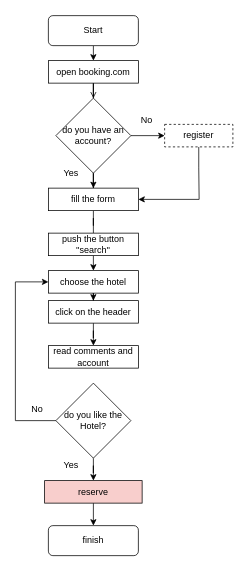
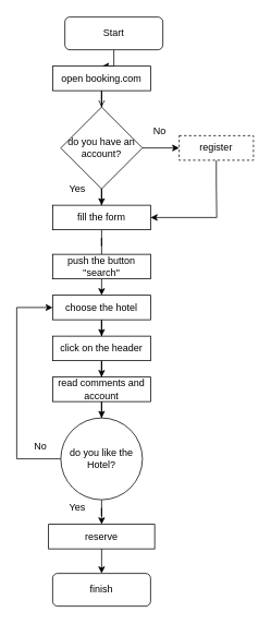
  <mxCell id="0" />
  <mxCell id="1" parent="0" />
  <mxCell id="2" style="edgeStyle=orthogonalEdgeStyle;rounded=0;orthogonalLoop=1;jettySize=auto;html=1;" edge="1" parent="1" source="3"><mxGeometry relative="1" as="geometry"><mxPoint x="124" y="80" as="targetPoint" /></mxGeometry></mxCell>
- <mxCell id="3" value="Start" style="rounded=1;whiteSpace=wrap;html=1;" vertex="1" parent="1"><mxGeometry x="64" y="20" width="120" height="40" as="geometry" /></mxCell>
+ <mxCell id="3" value="Start" style="rounded=1;whiteSpace=wrap;html=1;" vertex="1" parent="1"><mxGeometry x="79" y="20" width="120" height="40" as="geometry" /></mxCell>
  <mxCell id="4" style="edgeStyle=orthogonalEdgeStyle;rounded=0;orthogonalLoop=1;jettySize=auto;html=1;entryX=0.5;entryY=0;entryDx=0;entryDy=0;endArrow=open;" edge="1" parent="1" source="5" target="8"><mxGeometry relative="1" as="geometry" /></mxCell>
  <mxCell id="5" value="open booking.com" style="rounded=0;whiteSpace=wrap;html=1;" vertex="1" parent="1"><mxGeometry x="64" y="80" width="120" height="30" as="geometry" /></mxCell>
  <mxCell id="6" style="edgeStyle=orthogonalEdgeStyle;rounded=0;orthogonalLoop=1;jettySize=auto;html=1;" edge="1" parent="1" source="8" target="14"><mxGeometry relative="1" as="geometry"><mxPoint x="124" y="260" as="targetPoint" /></mxGeometry></mxCell>
  <mxCell id="7" style="edgeStyle=orthogonalEdgeStyle;rounded=0;orthogonalLoop=1;jettySize=auto;html=1;" edge="1" parent="1" source="8" target="12"><mxGeometry relative="1" as="geometry"><mxPoint x="220" y="180" as="targetPoint" /></mxGeometry></mxCell>
  <mxCell id="8" value="do you have an account?" style="rhombus;whiteSpace=wrap;html=1;" vertex="1" parent="1"><mxGeometry x="74" y="130" width="100" height="100" as="geometry" /></mxCell>
  <mxCell id="9" value="Yes" style="text;html=1;align=center;verticalAlign=middle;resizable=0;points=[];autosize=1;" vertex="1" parent="1"><mxGeometry x="74" y="220" width="40" height="20" as="geometry" /></mxCell>
  <mxCell id="10" value="No" style="text;html=1;align=center;verticalAlign=middle;resizable=0;points=[];autosize=1;" vertex="1" parent="1"><mxGeometry x="180" y="150" width="30" height="20" as="geometry" /></mxCell>
  <mxCell id="11" style="edgeStyle=orthogonalEdgeStyle;rounded=0;orthogonalLoop=1;jettySize=auto;html=1;" edge="1" parent="1" source="12" target="14"><mxGeometry relative="1" as="geometry"><mxPoint x="170" y="280" as="targetPoint" /><Array as="points"><mxPoint x="265" y="223" /><mxPoint x="265" y="265" /></Array></mxGeometry></mxCell>
  <mxCell id="12" value="register" style="rounded=0;whiteSpace=wrap;html=1;dashed=1;" vertex="1" parent="1"><mxGeometry x="219" y="165" width="91" height="30" as="geometry" /></mxCell>
  <mxCell id="13" style="edgeStyle=orthogonalEdgeStyle;rounded=0;orthogonalLoop=1;jettySize=auto;html=1;entryX=0.5;entryY=0;entryDx=0;entryDy=0;endArrow=none;" edge="1" parent="1" source="14" target="16"><mxGeometry relative="1" as="geometry" /></mxCell>
  <mxCell id="14" value="fill the form" style="rounded=0;whiteSpace=wrap;html=1;" vertex="1" parent="1"><mxGeometry x="64" y="250" width="120" height="30" as="geometry" /></mxCell>
  <mxCell id="15" style="edgeStyle=orthogonalEdgeStyle;rounded=0;orthogonalLoop=1;jettySize=auto;html=1;entryX=0.5;entryY=0;entryDx=0;entryDy=0;" edge="1" parent="1" source="16" target="18"><mxGeometry relative="1" as="geometry"><Array as="points"><mxPoint x="124" y="360" /></Array></mxGeometry></mxCell>
  <mxCell id="16" value="push the button ''search''" style="rounded=0;whiteSpace=wrap;html=1;" vertex="1" parent="1"><mxGeometry x="64" y="310" width="120" height="30" as="geometry" /></mxCell>
  <mxCell id="17" style="edgeStyle=orthogonalEdgeStyle;rounded=0;orthogonalLoop=1;jettySize=auto;html=1;entryX=0.5;entryY=0;entryDx=0;entryDy=0;" edge="1" parent="1" source="18" target="20"><mxGeometry relative="1" as="geometry" /></mxCell>
  <mxCell id="18" value="choose the hotel" style="rounded=0;whiteSpace=wrap;html=1;" vertex="1" parent="1"><mxGeometry x="64" y="360" width="120" height="30" as="geometry" /></mxCell>
  <mxCell id="19" style="edgeStyle=orthogonalEdgeStyle;rounded=0;orthogonalLoop=1;jettySize=auto;html=1;entryX=0.5;entryY=0;entryDx=0;entryDy=0;" edge="1" parent="1" source="20" target="22"><mxGeometry relative="1" as="geometry" /></mxCell>
- <mxCell id="20" value="click on the header" style="rounded=0;whiteSpace=wrap;html=1;" vertex="1" parent="1"><mxGeometry x="64" y="400" width="120" height="30" as="geometry" /></mxCell>
+ <mxCell id="20" value="click on the header" style="rounded=0;whiteSpace=wrap;html=1;" vertex="1" parent="1"><mxGeometry x="64" y="410" width="120" height="30" as="geometry" /></mxCell>
+ <mxCell id="21" style="edgeStyle=orthogonalEdgeStyle;rounded=0;orthogonalLoop=1;jettySize=auto;html=1;entryX=0.5;entryY=0;entryDx=0;entryDy=0;" edge="1" parent="1" source="22" target="25"><mxGeometry relative="1" as="geometry" /></mxCell>
  <mxCell id="22" value="read comments and account" style="rounded=0;whiteSpace=wrap;html=1;" vertex="1" parent="1"><mxGeometry x="64" y="460" width="120" height="30" as="geometry" /></mxCell>
  <mxCell id="23" style="edgeStyle=orthogonalEdgeStyle;rounded=0;orthogonalLoop=1;jettySize=auto;html=1;entryX=0.5;entryY=0;entryDx=0;entryDy=0;" edge="1" parent="1" source="25" target="27"><mxGeometry relative="1" as="geometry" /></mxCell>
  <mxCell id="24" style="edgeStyle=orthogonalEdgeStyle;rounded=0;orthogonalLoop=1;jettySize=auto;html=1;entryX=0;entryY=0.5;entryDx=0;entryDy=0;" edge="1" parent="1" source="25" target="18"><mxGeometry relative="1" as="geometry"><mxPoint x="10" y="380" as="targetPoint" /><Array as="points"><mxPoint x="20" y="560" /><mxPoint x="20" y="375" /></Array></mxGeometry></mxCell>
- <mxCell id="25" value="do you like the Hotel?" style="rhombus;whiteSpace=wrap;html=1;" vertex="1" parent="1"><mxGeometry x="74" y="510" width="100" height="100" as="geometry" /></mxCell>
+ <mxCell id="25" value="do you like the Hotel?" style="ellipse;whiteSpace=wrap;html=1;" vertex="1" parent="1"><mxGeometry x="74" y="510" width="100" height="100" as="geometry" /></mxCell>
  <mxCell id="26" style="edgeStyle=orthogonalEdgeStyle;rounded=0;orthogonalLoop=1;jettySize=auto;html=1;exitX=0.5;exitY=1;exitDx=0;exitDy=0;entryX=0.5;entryY=0;entryDx=0;entryDy=0;" edge="1" parent="1" source="27" target="28"><mxGeometry relative="1" as="geometry" /></mxCell>
- <mxCell id="27" value="reserve" style="rounded=0;whiteSpace=wrap;html=1;fillColor=#f8cecc;" vertex="1" parent="1"><mxGeometry x="59" y="640" width="130" height="30" as="geometry" /></mxCell>
+ <mxCell id="27" value="reserve" style="rounded=0;whiteSpace=wrap;html=1;" vertex="1" parent="1"><mxGeometry x="59" y="640" width="130" height="30" as="geometry" /></mxCell>
  <mxCell id="28" value="finish" style="rounded=1;whiteSpace=wrap;html=1;" vertex="1" parent="1"><mxGeometry x="64" y="700" width="120" height="40" as="geometry" /></mxCell>
  <mxCell id="29" value="Yes" style="text;html=1;align=center;verticalAlign=middle;resizable=0;points=[];autosize=1;" vertex="1" parent="1"><mxGeometry x="74" y="610" width="40" height="20" as="geometry" /></mxCell>
  <mxCell id="30" value="No" style="text;html=1;align=center;verticalAlign=middle;resizable=0;points=[];autosize=1;" vertex="1" parent="1"><mxGeometry x="34" y="535" width="30" height="20" as="geometry" /></mxCell>
